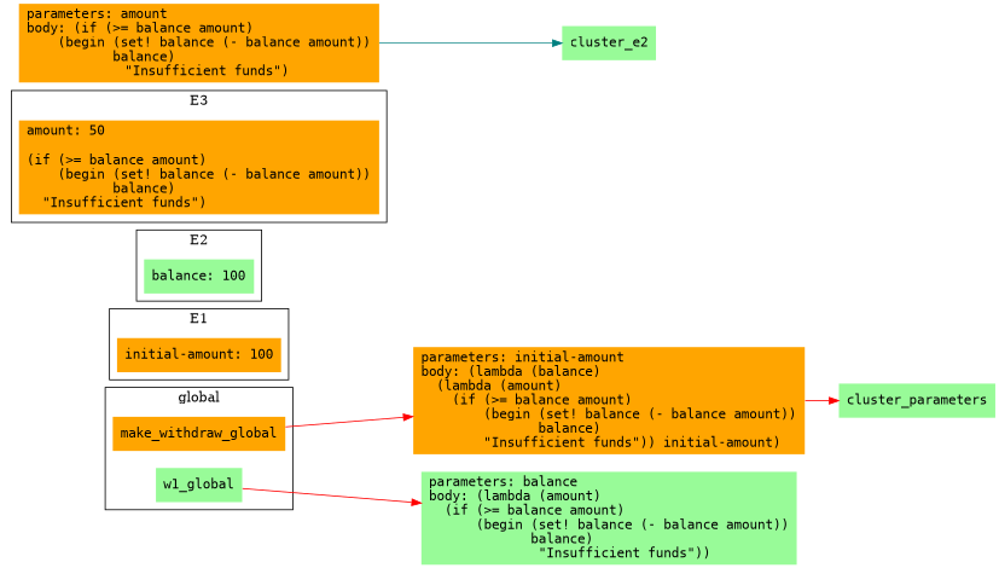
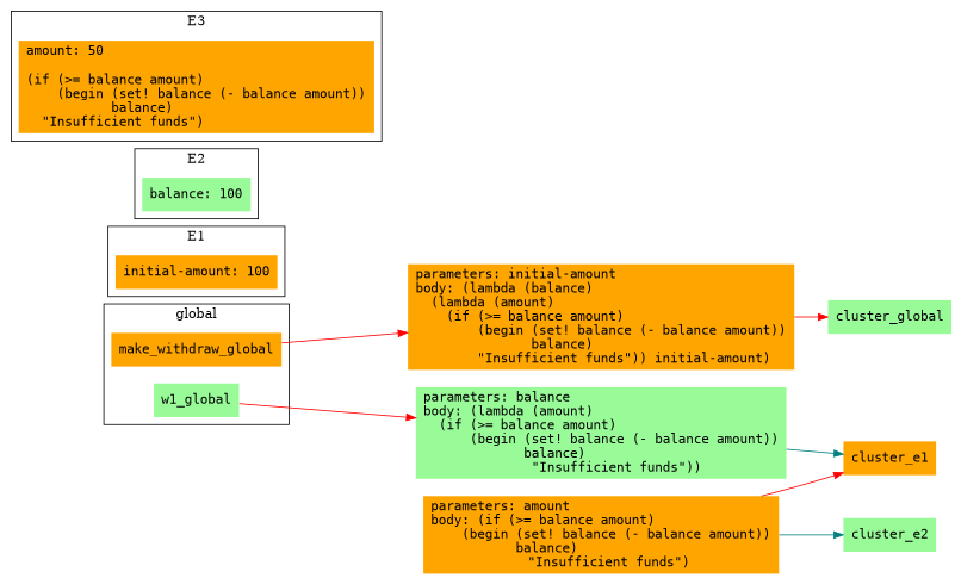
  digraph {
    rankdir=LR
    spline=true
    node [fillcolor=orange fontname=monospace shape=plaintext style=filled]
    edge [color=red]
    make_withdraw_global
    w1_global [fillcolor=palegreen]
    n3 [label="initial-amount: 100"]
    n4 [fillcolor=palegreen label="balance: 100"]
    n5 [label="amount: 50\l\l(if (>= balance amount)\l    (begin (set! balance (- balance amount))\l           balance)\l  \"Insufficient funds\")\l"]
    n6 [label="parameters: initial-amount\lbody: (lambda (balance)\l  (lambda (amount)\l    (if (>= balance amount)\l        (begin (set! balance (- balance amount))\l               balance)\l      \"Insufficient funds\")) initial-amount)"]
    n7 [fillcolor=palegreen label="parameters: balance\lbody: (lambda (amount)\l  (if (>= balance amount)\l      (begin (set! balance (- balance amount))\l             balance)\l    \"Insufficient funds\"))"]
-   cluster_global [fillcolor=palegreen label=cluster_parameters]
+   cluster_global [fillcolor=palegreen]
+   cluster_e1
    n10 [label="parameters: amount\lbody: (if (>= balance amount)\l    (begin (set! balance (- balance amount))\l           balance)\l  \"Insufficient funds\")"]
    cluster_e2 [fillcolor=palegreen]
    subgraph cluster_1 {
      label=global
      make_withdraw_global
      w1_global
    }
    subgraph cluster_2 {
      label=E1
      n3
    }
    subgraph cluster_3 {
      label=E2
      n4
    }
    subgraph cluster_4 {
      label=E3
      n5
    }
    make_withdraw_global -> n6
    w1_global -> n7
    n6 -> cluster_global
+   n7 -> cluster_e1 [color=teal]
+   n10 -> cluster_e1
    n10 -> cluster_e2 [color=teal]
  }
